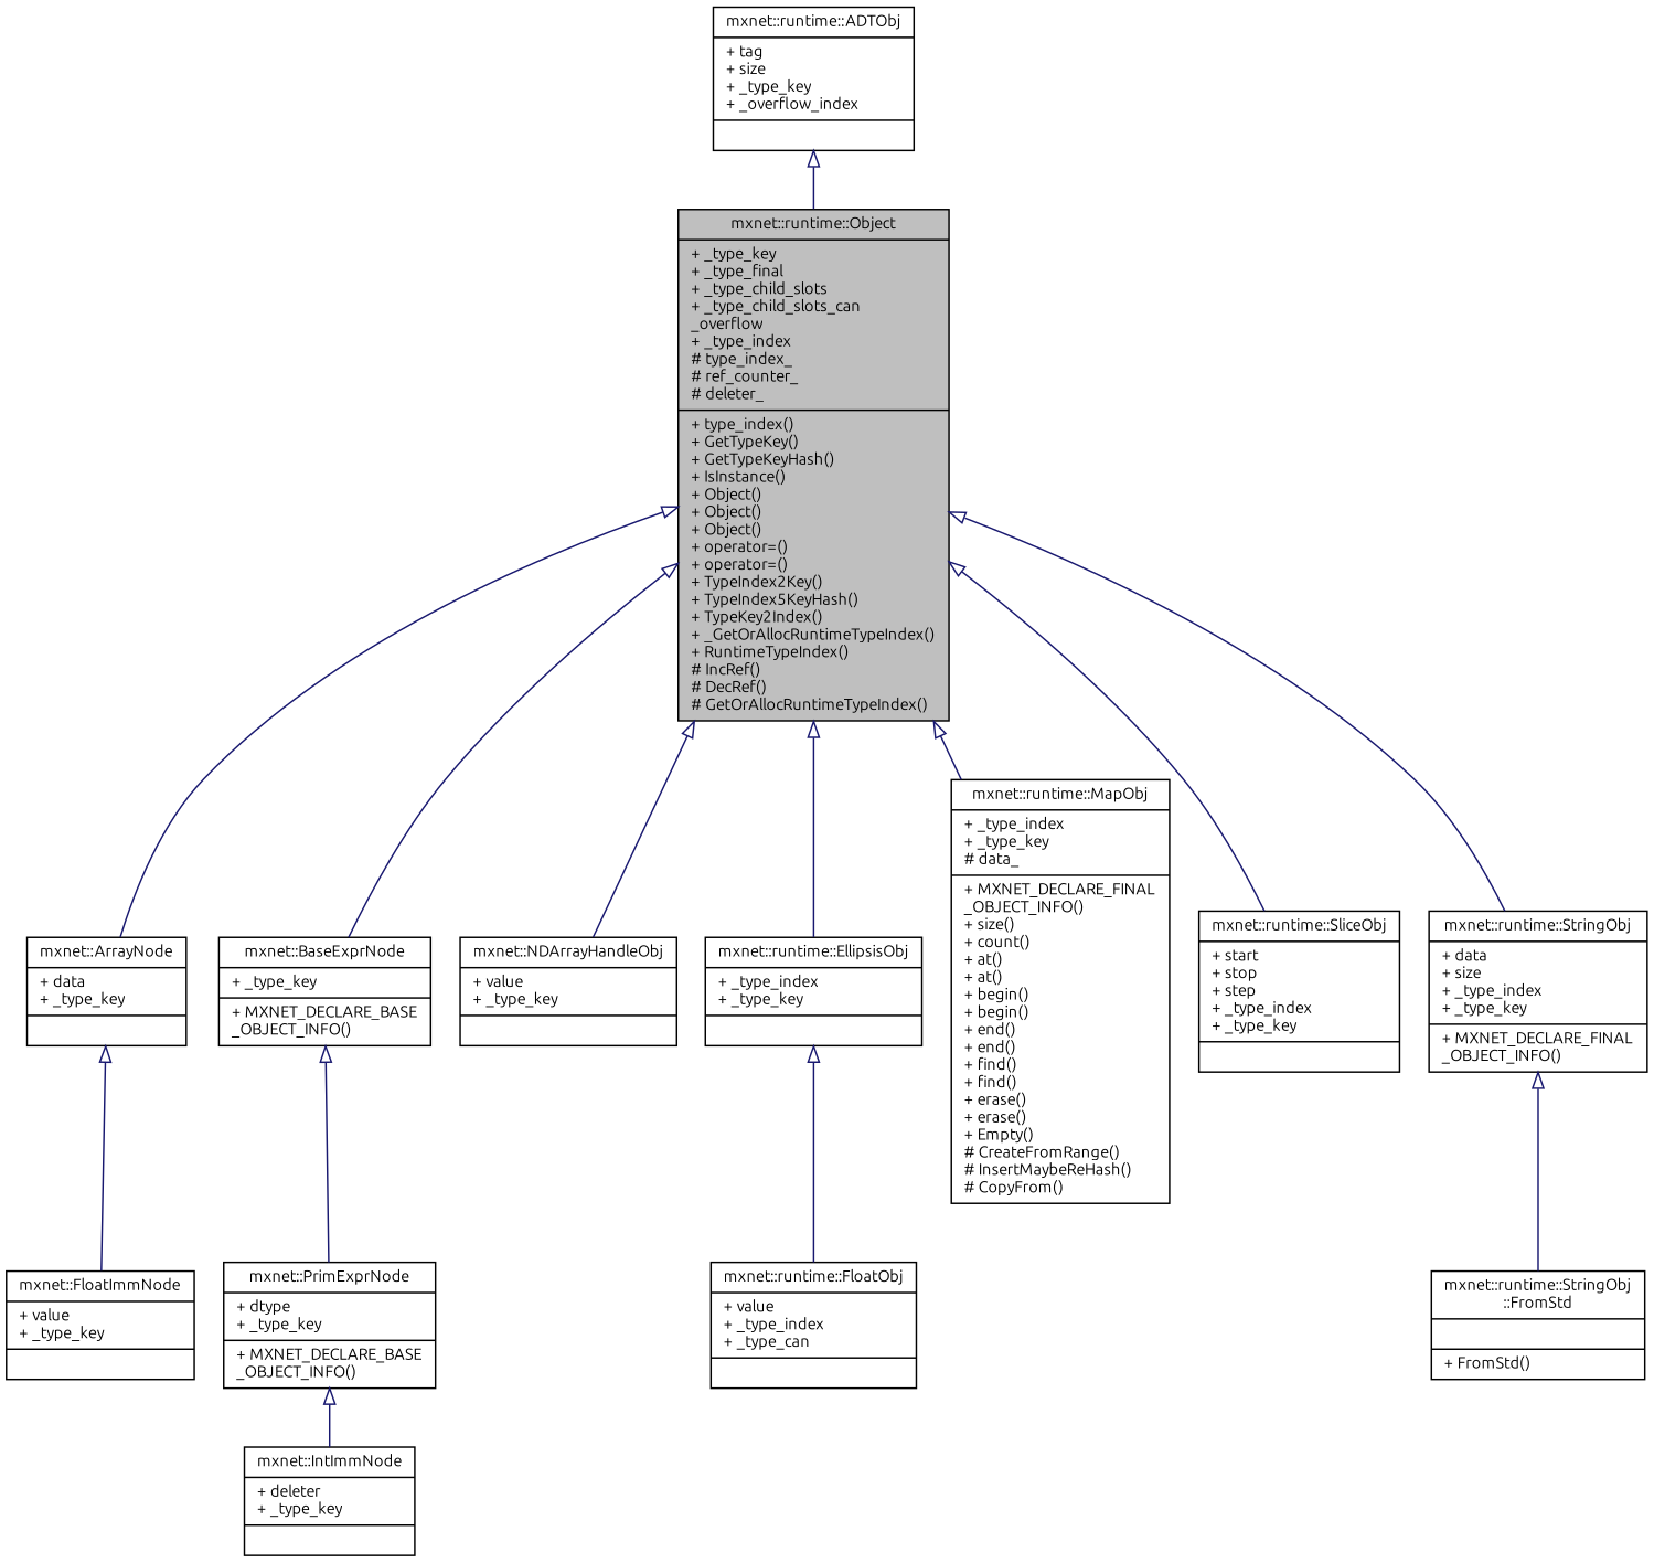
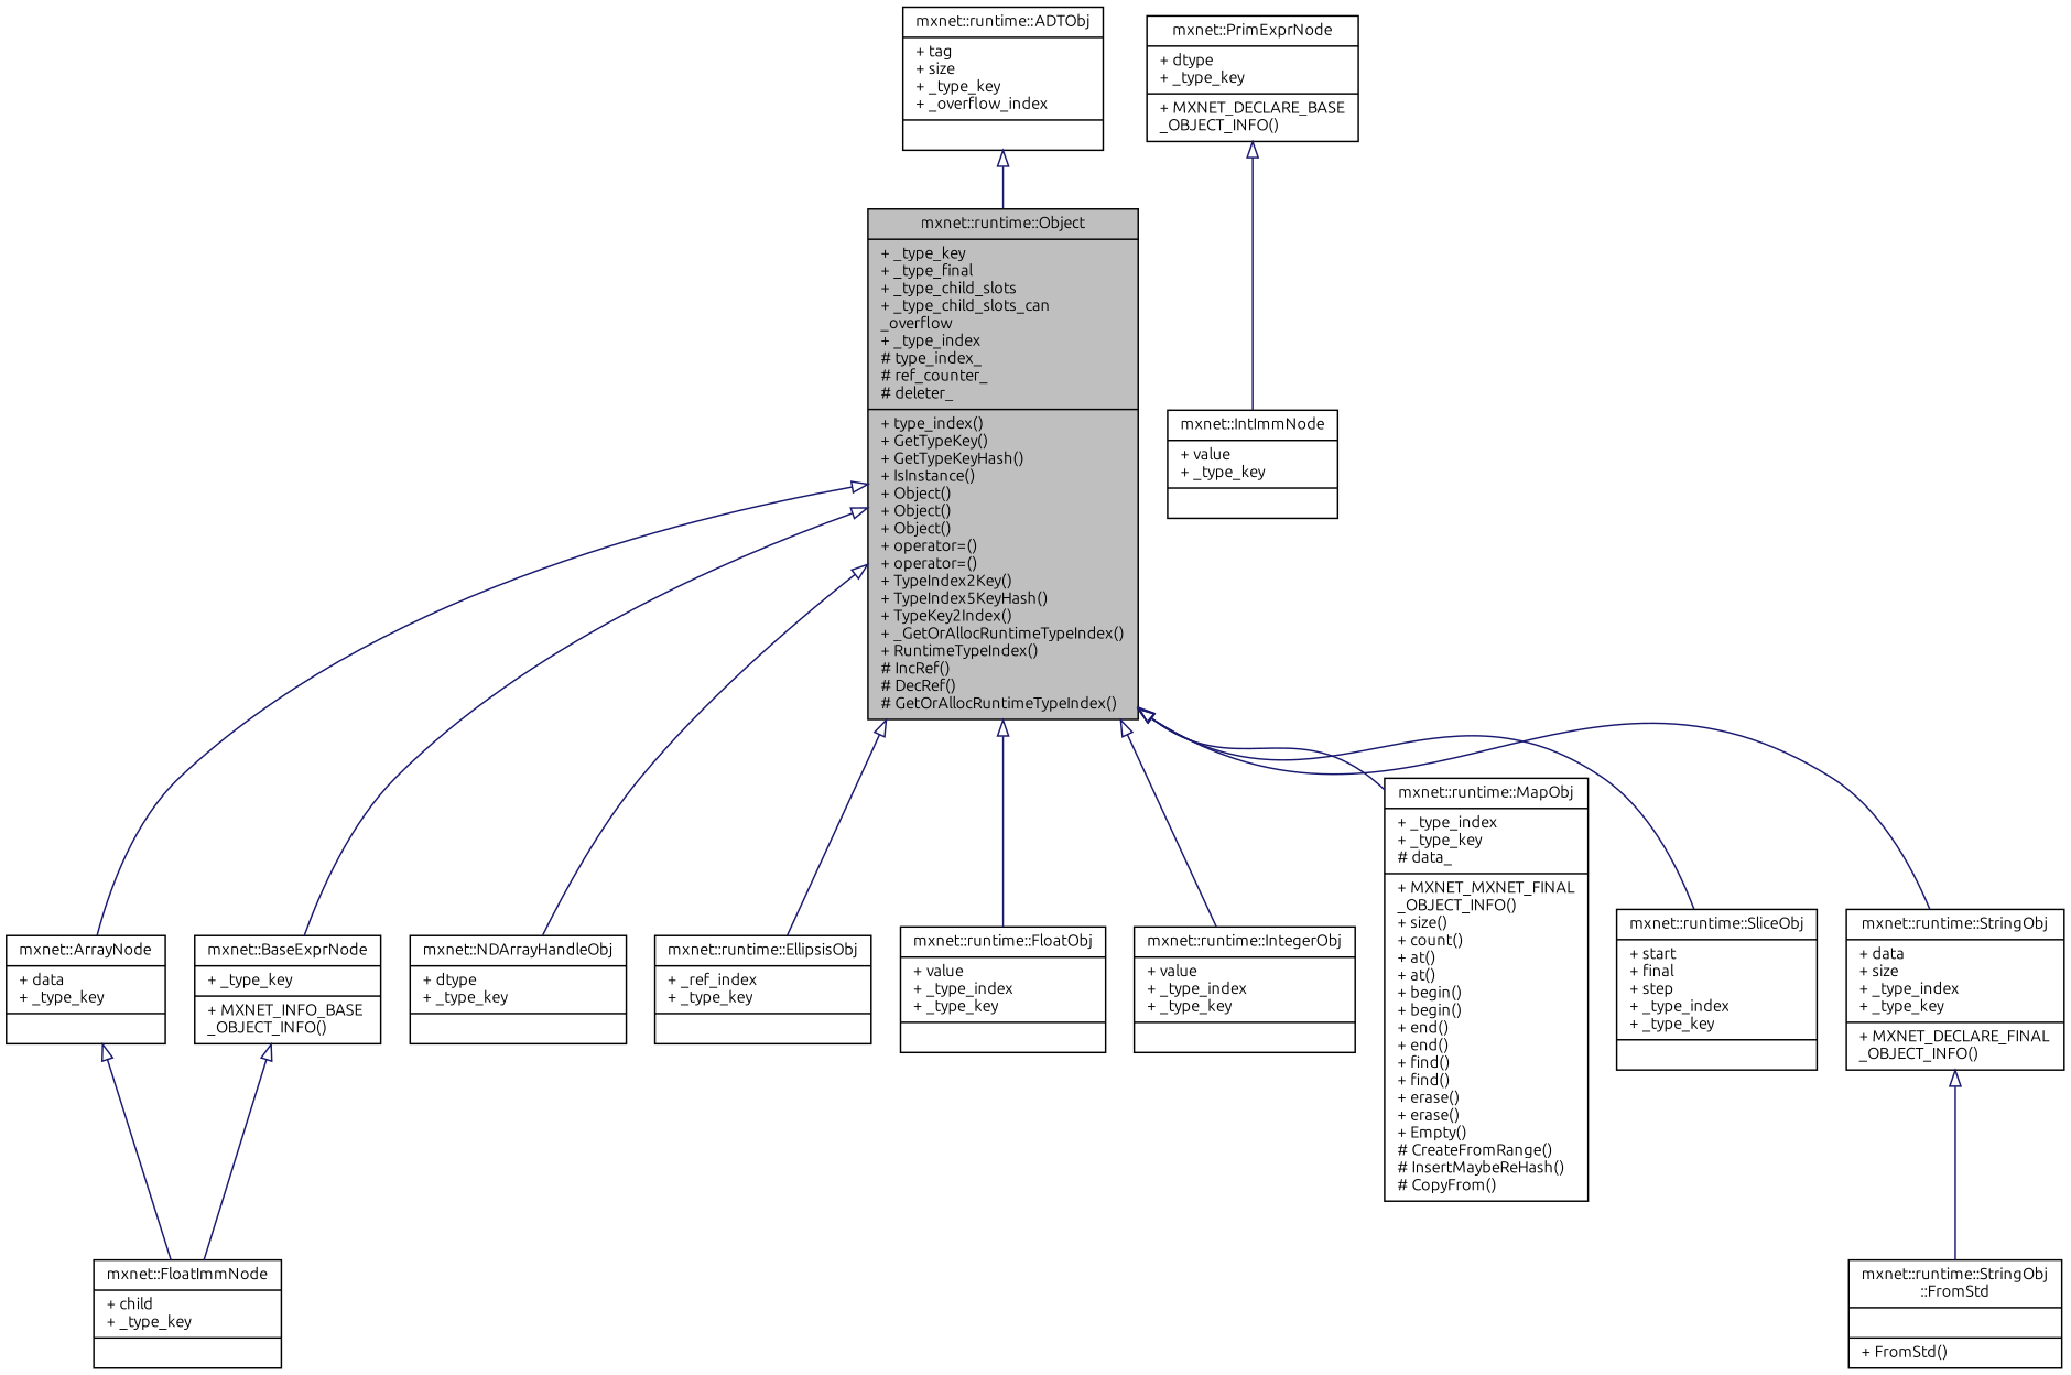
  digraph {
    fontname=Ubuntu
    node [color=black fillcolor=white fontname=Ubuntu fontsize=10 shape=record style=filled]
    edge [arrowtail=onormal color=midnightblue dir=back fontname=Ubuntu fontsize=10 labelfontname=Helvetica labelfontsize=10 style=solid]
    n1 [fillcolor=grey75 fontcolor=black height=0.2 label="{mxnet::runtime::Object\n|+ _type_key\l+ _type_final\l+ _type_child_slots\l+ _type_child_slots_can\l_overflow\l+ _type_index\l# type_index_\l# ref_counter_\l# deleter_\l|+ type_index()\l+ GetTypeKey()\l+ GetTypeKeyHash()\l+ IsInstance()\l+ Object()\l+ Object()\l+ Object()\l+ operator=()\l+ operator=()\l+ TypeIndex2Key()\l+ TypeIndex5KeyHash()\l+ TypeKey2Index()\l+ _GetOrAllocRuntimeTypeIndex()\l+ RuntimeTypeIndex()\l# IncRef()\l# DecRef()\l# GetOrAllocRuntimeTypeIndex()\l}" width=0.4]
    n2 [height=0.2 label="{mxnet::ArrayNode\n|+ data\l+ _type_key\l|}" width=0.4]
-   n3 [height=0.2 label="{mxnet::BaseExprNode\n|+ _type_key\l|+ MXNET_DECLARE_BASE\l_OBJECT_INFO()\l}" width=0.4]
-   n4 [height=0.2 label="{mxnet::NDArrayHandleObj\n|+ value\l+ _type_key\l|}" width=0.4]
-   n5 [height=0.2 label="{mxnet::runtime::EllipsisObj\n|+ _type_index\l+ _type_key\l|}" width=0.4]
-   n6 [height=0.2 label="{mxnet::runtime::FloatObj\n|+ value\l+ _type_index\l+ _type_can\l|}" width=0.4]
-   n8 [height=0.2 label="{mxnet::runtime::MapObj\n|+ _type_index\l+ _type_key\l# data_\l|+ MXNET_DECLARE_FINAL\l_OBJECT_INFO()\l+ size()\l+ count()\l+ at()\l+ at()\l+ begin()\l+ begin()\l+ end()\l+ end()\l+ find()\l+ find()\l+ erase()\l+ erase()\l+ Empty()\l# CreateFromRange()\l# InsertMaybeReHash()\l# CopyFrom()\l}" width=0.4]
-   n9 [height=0.2 label="{mxnet::runtime::SliceObj\n|+ start\l+ stop\l+ step\l+ _type_index\l+ _type_key\l|}" width=0.4]
+   n3 [height=0.2 label="{mxnet::BaseExprNode\n|+ _type_key\l|+ MXNET_INFO_BASE\l_OBJECT_INFO()\l}" width=0.4]
+   n4 [height=0.2 label="{mxnet::NDArrayHandleObj\n|+ dtype\l+ _type_key\l|}" width=0.4]
+   n5 [height=0.2 label="{mxnet::runtime::EllipsisObj\n|+ _ref_index\l+ _type_key\l|}" width=0.4]
+   n6 [height=0.2 label="{mxnet::runtime::FloatObj\n|+ value\l+ _type_index\l+ _type_key\l|}" width=0.4]
+   n7 [height=0.2 label="{mxnet::runtime::IntegerObj\n|+ value\l+ _type_index\l+ _type_key\l|}" width=0.4]
+   n8 [height=0.2 label="{mxnet::runtime::MapObj\n|+ _type_index\l+ _type_key\l# data_\l|+ MXNET_MXNET_FINAL\l_OBJECT_INFO()\l+ size()\l+ count()\l+ at()\l+ at()\l+ begin()\l+ begin()\l+ end()\l+ end()\l+ find()\l+ find()\l+ erase()\l+ erase()\l+ Empty()\l# CreateFromRange()\l# InsertMaybeReHash()\l# CopyFrom()\l}" width=0.4]
+   n9 [height=0.2 label="{mxnet::runtime::SliceObj\n|+ start\l+ final\l+ step\l+ _type_index\l+ _type_key\l|}" width=0.4]
    n10 [height=0.2 label="{mxnet::runtime::StringObj\n|+ data\l+ size\l+ _type_index\l+ _type_key\l|+ MXNET_DECLARE_FINAL\l_OBJECT_INFO()\l}" width=0.4]
-   n11 [height=0.2 label="{mxnet::FloatImmNode\n|+ value\l+ _type_key\l|}" width=0.4]
+   n11 [height=0.2 label="{mxnet::FloatImmNode\n|+ child\l+ _type_key\l|}" width=0.4]
    n12 [height=0.2 label="{mxnet::PrimExprNode\n|+ dtype\l+ _type_key\l|+ MXNET_DECLARE_BASE\l_OBJECT_INFO()\l}" width=0.4]
    n13 [height=0.2 label="{mxnet::runtime::ADTObj\n|+ tag\l+ size\l+ _type_key\l+ _overflow_index\l|}" width=0.4]
    n14 [height=0.2 label="{mxnet::runtime::StringObj\l::FromStd\n||+ FromStd()\l}" width=0.4]
-   n15 [height=0.2 label="{mxnet::IntImmNode\n|+ deleter\l+ _type_key\l|}" width=0.4]
+   n15 [height=0.2 label="{mxnet::IntImmNode\n|+ value\l+ _type_key\l|}" width=0.4]
    n1 -> n2
    n1 -> n3
    n1 -> n4
    n1 -> n5
-   n5 -> n6
+   n1 -> n6
+   n1 -> n7
    n1 -> n8
    n1 -> n9
    n1 -> n10
    n2 -> n11
-   n3 -> n12
+   n3 -> n11
    n10 -> n14
    n12 -> n15
    n13 -> n1
  }
